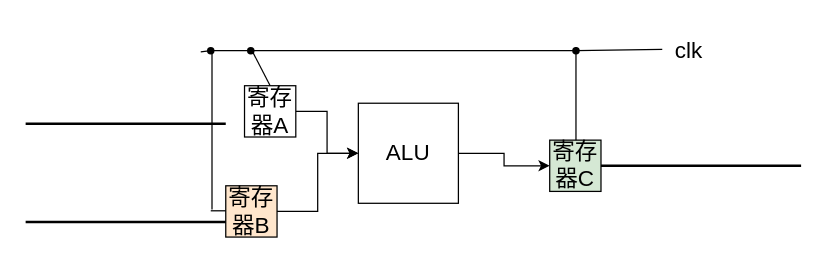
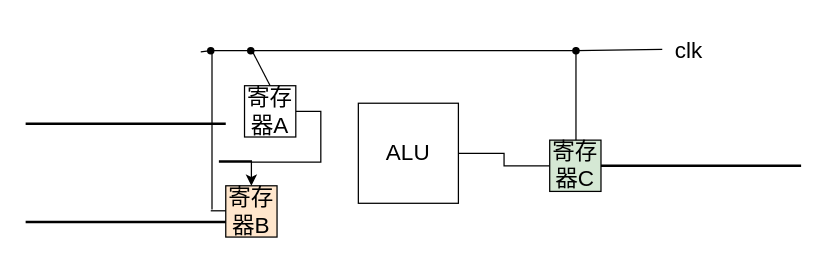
  <mxCell id="0" />
  <mxCell id="1" parent="0" />
- <mxCell id="2" style="edgeStyle=orthogonalEdgeStyle;rounded=0;orthogonalLoop=1;jettySize=auto;html=1;exitX=1;exitY=0.5;exitDx=0;exitDy=0;entryX=0;entryY=0.5;entryDx=0;entryDy=0;fontSize=18;" parent="1" source="3" target="8" edge="1"><mxGeometry relative="1" as="geometry" /></mxCell>
+ <mxCell id="2" style="edgeStyle=orthogonalEdgeStyle;rounded=0;orthogonalLoop=1;jettySize=auto;html=1;exitX=1;exitY=0.5;exitDx=0;exitDy=0;entryX=0;entryY=0.5;entryDx=0;entryDy=0;fontSize=18;endArrow=none;" parent="1" source="3" target="8" edge="1"><mxGeometry relative="1" as="geometry" /></mxCell>
  <mxCell id="3" value="&lt;font style=&quot;font-size: 18px;&quot;&gt;ALU&lt;/font&gt;" style="whiteSpace=wrap;html=1;aspect=fixed;" parent="1" vertex="1"><mxGeometry x="286" y="82" width="80" height="80" as="geometry" /></mxCell>
- <mxCell id="4" style="edgeStyle=orthogonalEdgeStyle;rounded=0;orthogonalLoop=1;jettySize=auto;html=1;exitX=1;exitY=0.5;exitDx=0;exitDy=0;entryX=0;entryY=0.5;entryDx=0;entryDy=0;fontSize=18;" parent="1" source="5" target="3" edge="1"><mxGeometry relative="1" as="geometry" /></mxCell>
+ <mxCell id="4" style="edgeStyle=orthogonalEdgeStyle;rounded=0;orthogonalLoop=1;jettySize=auto;html=1;exitX=1;exitY=0.5;exitDx=0;exitDy=0;fontSize=18;" parent="1" source="5" target="7" edge="1"><mxGeometry relative="1" as="geometry" /></mxCell>
  <mxCell id="5" value="寄存器A" style="whiteSpace=wrap;html=1;aspect=fixed;fontSize=18;" parent="1" vertex="1"><mxGeometry x="195" y="68" width="41" height="41" as="geometry" /></mxCell>
- <mxCell id="6" style="edgeStyle=orthogonalEdgeStyle;rounded=0;orthogonalLoop=1;jettySize=auto;html=1;exitX=1;exitY=0.5;exitDx=0;exitDy=0;entryX=0;entryY=0.5;entryDx=0;entryDy=0;fontSize=18;" parent="1" source="7" target="3" edge="1"><mxGeometry relative="1" as="geometry" /></mxCell>
  <mxCell id="7" value="寄存器B" style="whiteSpace=wrap;html=1;aspect=fixed;fontSize=18;fillColor=#ffe6cc;" parent="1" vertex="1"><mxGeometry x="180" y="148" width="41" height="41" as="geometry" /></mxCell>
  <mxCell id="8" value="寄存器C" style="whiteSpace=wrap;html=1;aspect=fixed;fontSize=18;fillColor=#d5e8d4;" parent="1" vertex="1"><mxGeometry x="439" y="111.5" width="41" height="41" as="geometry" /></mxCell>
  <mxCell id="9" value="" style="endArrow=none;html=1;rounded=0;fontSize=18;startArrow=none;" parent="1" source="19" edge="1"><mxGeometry width="50" height="50" relative="1" as="geometry"><mxPoint x="160" y="41" as="sourcePoint" /><mxPoint x="529" y="39" as="targetPoint" /></mxGeometry></mxCell>
  <mxCell id="10" value="clk" style="text;html=1;align=center;verticalAlign=middle;resizable=0;points=[];autosize=1;strokeColor=none;fillColor=none;fontSize=18;" parent="1" vertex="1"><mxGeometry x="530" y="23" width="40" height="34" as="geometry" /></mxCell>
  <mxCell id="11" value="" style="endArrow=none;html=1;rounded=0;fontSize=18;exitX=0.5;exitY=0;exitDx=0;exitDy=0;" parent="1" source="5" edge="1"><mxGeometry width="50" height="50" relative="1" as="geometry"><mxPoint x="151" y="90" as="sourcePoint" /><mxPoint x="201" y="40" as="targetPoint" /></mxGeometry></mxCell>
  <mxCell id="12" value="" style="endArrow=none;html=1;rounded=0;fontSize=18;" parent="1" edge="1"><mxGeometry width="50" height="50" relative="1" as="geometry"><mxPoint x="169" y="167" as="sourcePoint" /><mxPoint x="169" y="42" as="targetPoint" /></mxGeometry></mxCell>
  <mxCell id="13" value="" style="endArrow=none;html=1;rounded=0;fontSize=18;" parent="1" edge="1"><mxGeometry width="50" height="50" relative="1" as="geometry"><mxPoint x="168" y="168" as="sourcePoint" /><mxPoint x="180" y="168" as="targetPoint" /><Array as="points" /></mxGeometry></mxCell>
  <mxCell id="14" value="" style="shape=waypoint;sketch=0;fillStyle=solid;size=6;pointerEvents=1;points=[];fillColor=none;resizable=0;rotatable=0;perimeter=centerPerimeter;snapToPoint=1;fontSize=18;" parent="1" vertex="1"><mxGeometry x="180" y="20" width="40" height="40" as="geometry" /></mxCell>
  <mxCell id="15" value="" style="endArrow=none;html=1;rounded=0;fontSize=18;startArrow=none;" parent="1" source="16" target="14" edge="1"><mxGeometry width="50" height="50" relative="1" as="geometry"><mxPoint x="160" y="41" as="sourcePoint" /><mxPoint x="529" y="39" as="targetPoint" /></mxGeometry></mxCell>
  <mxCell id="16" value="" style="shape=waypoint;sketch=0;fillStyle=solid;size=6;pointerEvents=1;points=[];fillColor=none;resizable=0;rotatable=0;perimeter=centerPerimeter;snapToPoint=1;fontSize=18;" parent="1" vertex="1"><mxGeometry x="148" y="20" width="40" height="40" as="geometry" /></mxCell>
  <mxCell id="17" value="" style="endArrow=none;html=1;rounded=0;fontSize=18;" parent="1" target="16" edge="1"><mxGeometry width="50" height="50" relative="1" as="geometry"><mxPoint x="160" y="41" as="sourcePoint" /><mxPoint x="200" y="40" as="targetPoint" /></mxGeometry></mxCell>
  <mxCell id="18" value="" style="endArrow=none;html=1;rounded=0;fontSize=18;" parent="1" edge="1"><mxGeometry width="50" height="50" relative="1" as="geometry"><mxPoint x="460" y="111.5" as="sourcePoint" /><mxPoint x="460" y="37" as="targetPoint" /><Array as="points" /></mxGeometry></mxCell>
  <mxCell id="19" value="" style="shape=waypoint;sketch=0;fillStyle=solid;size=6;pointerEvents=1;points=[];fillColor=none;resizable=0;rotatable=0;perimeter=centerPerimeter;snapToPoint=1;fontSize=18;" parent="1" vertex="1"><mxGeometry x="440" y="20" width="40" height="40" as="geometry" /></mxCell>
  <mxCell id="20" value="" style="endArrow=none;html=1;rounded=0;fontSize=18;startArrow=none;" parent="1" source="14" target="19" edge="1"><mxGeometry width="50" height="50" relative="1" as="geometry"><mxPoint x="200" y="40" as="sourcePoint" /><mxPoint x="529" y="39" as="targetPoint" /></mxGeometry></mxCell>
  <mxCell id="21" value="" style="line;strokeWidth=2;html=1;fontSize=18;" parent="1" vertex="1"><mxGeometry x="20" y="93.5" width="160" height="10" as="geometry" /></mxCell>
  <mxCell id="22" value="" style="line;strokeWidth=2;html=1;fontSize=18;" parent="1" vertex="1"><mxGeometry x="20" y="172" width="160" height="10" as="geometry" /></mxCell>
  <mxCell id="23" value="" style="line;strokeWidth=2;html=1;fontSize=18;" parent="1" vertex="1"><mxGeometry x="480" y="127" width="160" height="10" as="geometry" /></mxCell>
